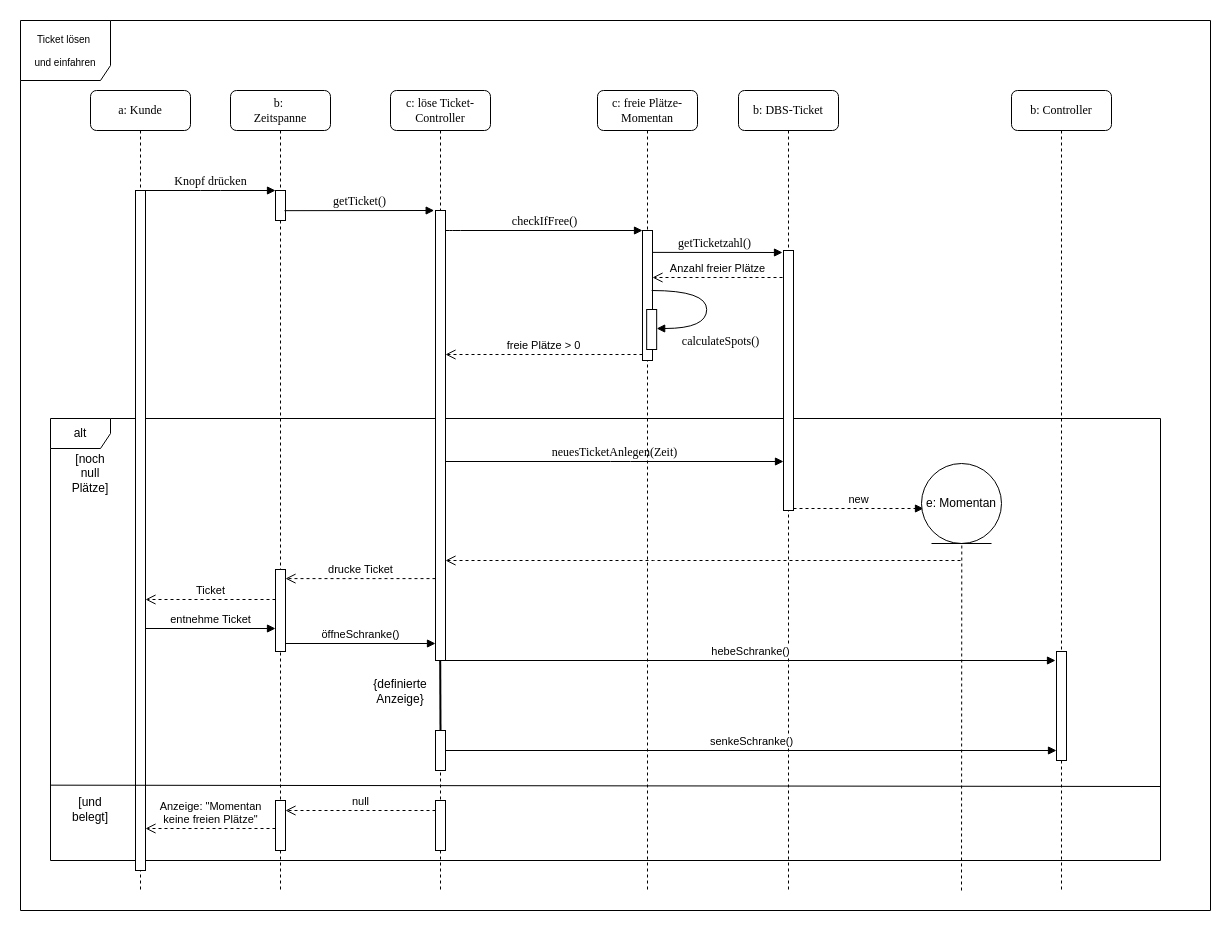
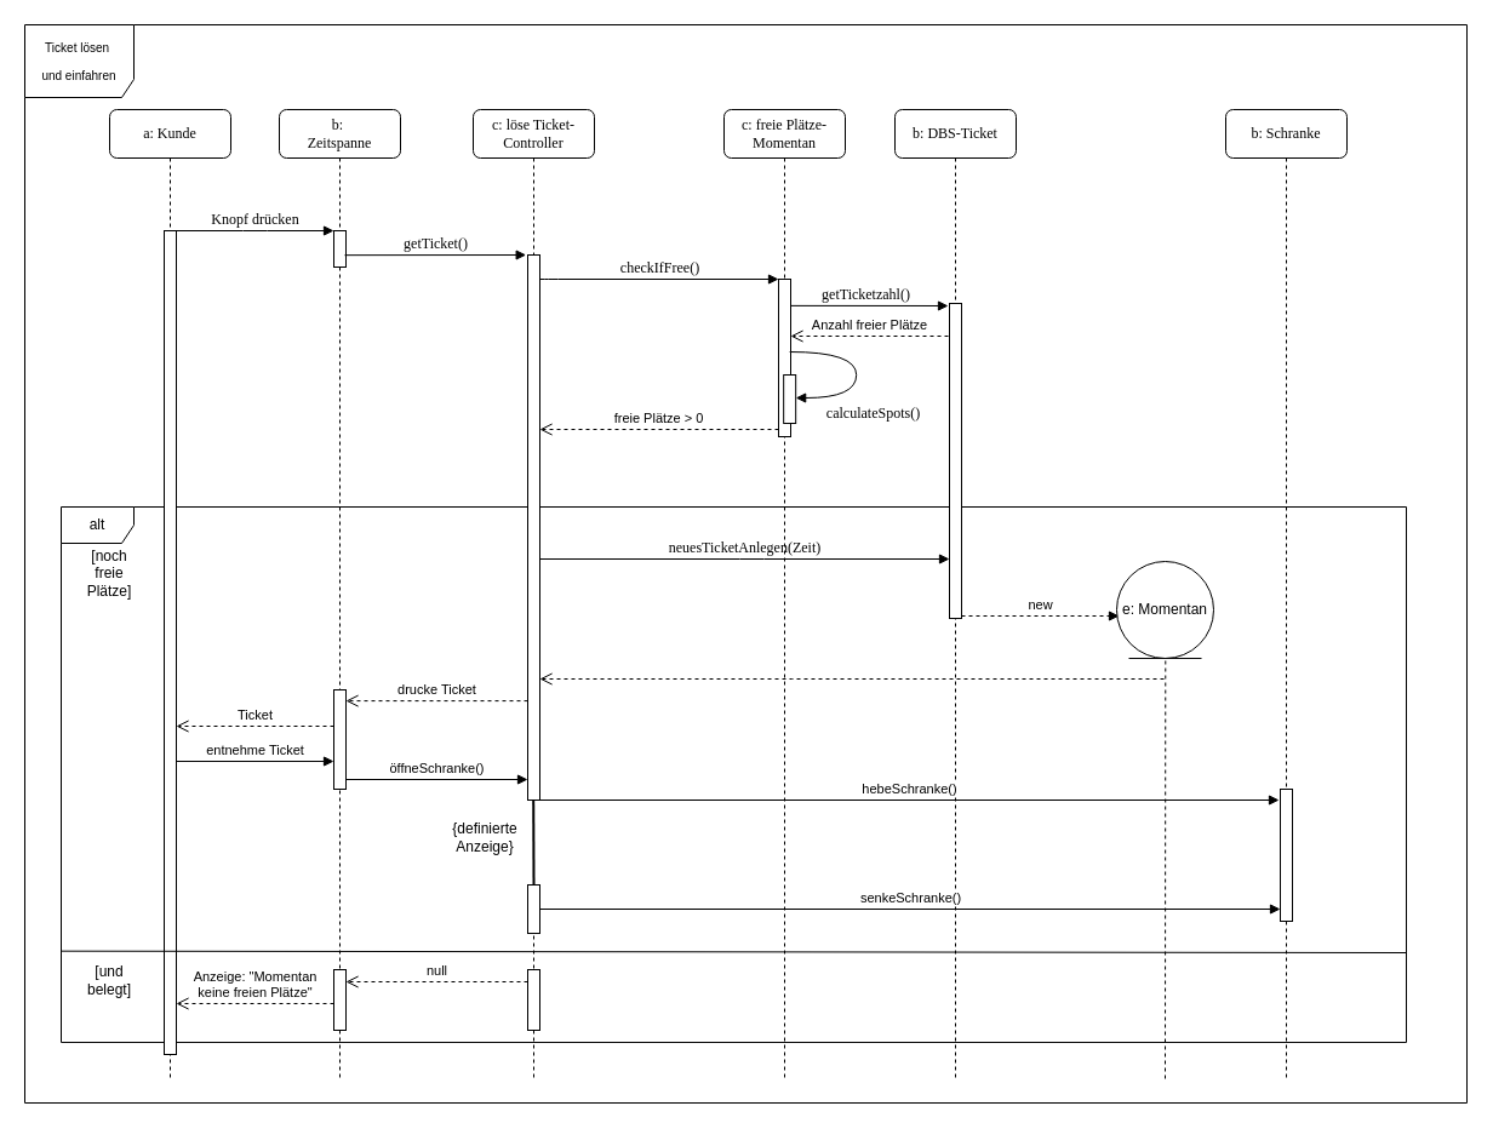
  <mxCell id="0" />
  <mxCell id="1" parent="0" />
  <mxCell id="2" value="&lt;p style=&quot;line-height: 130%&quot;&gt;Ticket lösen&amp;nbsp;&lt;/p&gt;&lt;p style=&quot;line-height: 130%&quot;&gt;und einfahren&lt;/p&gt;" style="shape=umlFrame;whiteSpace=wrap;html=1;fontSize=10;gradientColor=none;comic=0;width=90;height=60;" parent="1" vertex="1"><mxGeometry x="20" y="20" width="1190" height="890" as="geometry" /></mxCell>
  <mxCell id="3" value="alt" style="shape=umlFrame;whiteSpace=wrap;html=1;" parent="1" vertex="1"><mxGeometry x="50" y="418" width="1110" height="442" as="geometry" /></mxCell>
  <mxCell id="4" value="getTicketzahl()" style="html=1;verticalAlign=bottom;endArrow=block;labelBackgroundColor=none;fontFamily=Verdana;fontSize=12;edgeStyle=elbowEdgeStyle;elbow=vertical;" parent="1" edge="1"><mxGeometry relative="1" as="geometry"><mxPoint x="646.324" y="251.882" as="sourcePoint" /><mxPoint x="782" y="251.882" as="targetPoint" /></mxGeometry></mxCell>
  <mxCell id="5" value="b:&amp;nbsp;&lt;br&gt;Zeitspanne&lt;br&gt;" style="shape=umlLifeline;perimeter=lifelinePerimeter;whiteSpace=wrap;html=1;container=1;collapsible=0;recursiveResize=0;outlineConnect=0;rounded=1;shadow=0;comic=0;labelBackgroundColor=none;strokeColor=#000000;strokeWidth=1;fillColor=#FFFFFF;fontFamily=Verdana;fontSize=12;fontColor=#000000;align=center;" parent="1" vertex="1"><mxGeometry x="230" y="90" width="100" height="800" as="geometry" /></mxCell>
  <mxCell id="6" value="" style="html=1;points=[];perimeter=orthogonalPerimeter;rounded=0;shadow=0;comic=0;labelBackgroundColor=none;strokeColor=#000000;strokeWidth=1;fillColor=#FFFFFF;fontFamily=Verdana;fontSize=12;fontColor=#000000;align=center;" parent="5" vertex="1"><mxGeometry x="45" y="100" width="10" height="30" as="geometry" /></mxCell>
  <mxCell id="7" value="" style="html=1;points=[];perimeter=orthogonalPerimeter;rounded=0;shadow=0;comic=0;labelBackgroundColor=none;strokeColor=#000000;strokeWidth=1;fillColor=#FFFFFF;fontFamily=Verdana;fontSize=12;fontColor=#000000;align=center;" parent="5" vertex="1"><mxGeometry x="45" y="479" width="10" height="82" as="geometry" /></mxCell>
  <mxCell id="8" value="" style="html=1;points=[];perimeter=orthogonalPerimeter;rounded=0;shadow=0;comic=0;labelBackgroundColor=none;strokeColor=#000000;strokeWidth=1;fillColor=#FFFFFF;fontFamily=Verdana;fontSize=12;fontColor=#000000;align=center;" parent="5" vertex="1"><mxGeometry x="45" y="710" width="10" height="50" as="geometry" /></mxCell>
  <mxCell id="9" value="c: löse Ticket-Controller&lt;br&gt;" style="shape=umlLifeline;perimeter=lifelinePerimeter;whiteSpace=wrap;html=1;container=1;collapsible=0;recursiveResize=0;outlineConnect=0;rounded=1;shadow=0;comic=0;labelBackgroundColor=none;strokeColor=#000000;strokeWidth=1;fillColor=#FFFFFF;fontFamily=Verdana;fontSize=12;fontColor=#000000;align=center;" parent="1" vertex="1"><mxGeometry x="390" y="90" width="100" height="800" as="geometry" /></mxCell>
  <mxCell id="10" value="" style="html=1;points=[];perimeter=orthogonalPerimeter;rounded=0;shadow=0;comic=0;labelBackgroundColor=none;strokeColor=#000000;strokeWidth=1;fillColor=#FFFFFF;fontFamily=Verdana;fontSize=12;fontColor=#000000;align=center;" parent="9" vertex="1"><mxGeometry x="45" y="120" width="10" height="450" as="geometry" /></mxCell>
  <mxCell id="11" value="" style="html=1;points=[];perimeter=orthogonalPerimeter;rounded=0;shadow=0;comic=0;labelBackgroundColor=none;strokeColor=#000000;strokeWidth=1;fillColor=#FFFFFF;fontFamily=Verdana;fontSize=12;fontColor=#000000;align=center;" parent="9" vertex="1"><mxGeometry x="45" y="710" width="10" height="50" as="geometry" /></mxCell>
  <mxCell id="12" value="" style="html=1;points=[];perimeter=orthogonalPerimeter;rounded=0;shadow=0;comic=0;labelBackgroundColor=none;strokeColor=#000000;strokeWidth=1;fillColor=#FFFFFF;fontFamily=Verdana;fontSize=12;fontColor=#000000;align=center;" parent="9" vertex="1"><mxGeometry x="45" y="640" width="10" height="40" as="geometry" /></mxCell>
  <mxCell id="13" value="c: freie Plätze-Momentan&lt;br&gt;" style="shape=umlLifeline;perimeter=lifelinePerimeter;whiteSpace=wrap;html=1;container=1;collapsible=0;recursiveResize=0;outlineConnect=0;rounded=1;shadow=0;comic=0;labelBackgroundColor=none;strokeColor=#000000;strokeWidth=1;fillColor=#FFFFFF;fontFamily=Verdana;fontSize=12;fontColor=#000000;align=center;" parent="1" vertex="1"><mxGeometry x="597" y="90" width="100" height="800" as="geometry" /></mxCell>
  <mxCell id="14" value="b: DBS-Ticket&lt;br&gt;" style="shape=umlLifeline;perimeter=lifelinePerimeter;whiteSpace=wrap;html=1;container=1;collapsible=0;recursiveResize=0;outlineConnect=0;rounded=1;shadow=0;comic=0;labelBackgroundColor=none;strokeColor=#000000;strokeWidth=1;fillColor=#FFFFFF;fontFamily=Verdana;fontSize=12;fontColor=#000000;align=center;" parent="1" vertex="1"><mxGeometry x="738" y="90" width="100" height="800" as="geometry" /></mxCell>
  <mxCell id="15" value="" style="html=1;points=[];perimeter=orthogonalPerimeter;" parent="14" vertex="1"><mxGeometry x="45" y="160" width="10" height="260" as="geometry" /></mxCell>
- <mxCell id="16" value="b: Controller&lt;br&gt;" style="shape=umlLifeline;perimeter=lifelinePerimeter;whiteSpace=wrap;html=1;container=1;collapsible=0;recursiveResize=0;outlineConnect=0;rounded=1;shadow=0;comic=0;labelBackgroundColor=none;strokeColor=#000000;strokeWidth=1;fillColor=#FFFFFF;fontFamily=Verdana;fontSize=12;fontColor=#000000;align=center;" parent="1" vertex="1"><mxGeometry x="1011" y="90" width="100" height="800" as="geometry" /></mxCell>
+ <mxCell id="16" value="b: Schranke&lt;br&gt;" style="shape=umlLifeline;perimeter=lifelinePerimeter;whiteSpace=wrap;html=1;container=1;collapsible=0;recursiveResize=0;outlineConnect=0;rounded=1;shadow=0;comic=0;labelBackgroundColor=none;strokeColor=#000000;strokeWidth=1;fillColor=#FFFFFF;fontFamily=Verdana;fontSize=12;fontColor=#000000;align=center;" parent="1" vertex="1"><mxGeometry x="1011" y="90" width="100" height="800" as="geometry" /></mxCell>
  <mxCell id="17" value="" style="html=1;points=[];perimeter=orthogonalPerimeter;" parent="16" vertex="1"><mxGeometry x="45" y="561" width="10" height="109" as="geometry" /></mxCell>
  <mxCell id="18" value="a: Kunde" style="shape=umlLifeline;perimeter=lifelinePerimeter;whiteSpace=wrap;html=1;container=1;collapsible=0;recursiveResize=0;outlineConnect=0;rounded=1;shadow=0;comic=0;labelBackgroundColor=none;strokeColor=#000000;strokeWidth=1;fillColor=#FFFFFF;fontFamily=Verdana;fontSize=12;fontColor=#000000;align=center;" parent="1" vertex="1"><mxGeometry x="90" y="90" width="100" height="800" as="geometry" /></mxCell>
  <mxCell id="19" value="" style="html=1;points=[];perimeter=orthogonalPerimeter;rounded=0;shadow=0;comic=0;labelBackgroundColor=none;strokeColor=#000000;strokeWidth=1;fillColor=#FFFFFF;fontFamily=Verdana;fontSize=12;fontColor=#000000;align=center;" parent="18" vertex="1"><mxGeometry x="45" y="100" width="10" height="680" as="geometry" /></mxCell>
  <mxCell id="20" value="" style="html=1;points=[];perimeter=orthogonalPerimeter;rounded=0;shadow=0;comic=0;labelBackgroundColor=none;strokeColor=#000000;strokeWidth=1;fillColor=#FFFFFF;fontFamily=Verdana;fontSize=12;fontColor=#000000;align=center;" parent="1" vertex="1"><mxGeometry x="642" y="230" width="10" height="130" as="geometry" /></mxCell>
  <mxCell id="21" value="checkIfFree()" style="html=1;verticalAlign=bottom;endArrow=block;labelBackgroundColor=none;fontFamily=Verdana;fontSize=12;edgeStyle=elbowEdgeStyle;elbow=vertical;" parent="1" source="10" target="20" edge="1"><mxGeometry relative="1" as="geometry"><mxPoint x="500" y="230" as="sourcePoint" /><Array as="points"><mxPoint x="450" y="230" /></Array></mxGeometry></mxCell>
  <mxCell id="22" value="Knopf drücken" style="html=1;verticalAlign=bottom;endArrow=block;entryX=0;entryY=0;labelBackgroundColor=none;fontFamily=Verdana;fontSize=12;edgeStyle=elbowEdgeStyle;elbow=vertical;" parent="1" source="19" target="6" edge="1"><mxGeometry relative="1" as="geometry"><mxPoint x="210" y="200" as="sourcePoint" /></mxGeometry></mxCell>
  <mxCell id="23" value="getTicket()" style="html=1;verticalAlign=bottom;endArrow=block;entryX=0;entryY=0;labelBackgroundColor=none;fontFamily=Verdana;fontSize=12;edgeStyle=elbowEdgeStyle;elbow=vertical;" parent="1" edge="1"><mxGeometry relative="1" as="geometry"><mxPoint x="284" y="210.167" as="sourcePoint" /><mxPoint x="433.667" y="210.167" as="targetPoint" /></mxGeometry></mxCell>
  <mxCell id="24" value="" style="html=1;points=[];perimeter=orthogonalPerimeter;rounded=0;shadow=0;comic=0;labelBackgroundColor=none;strokeColor=#000000;strokeWidth=1;fillColor=#FFFFFF;fontFamily=Verdana;fontSize=12;fontColor=#000000;align=center;" parent="1" vertex="1"><mxGeometry x="646.167" y="309" width="10" height="40" as="geometry" /></mxCell>
  <mxCell id="25" value="calculateSpots()" style="html=1;verticalAlign=bottom;endArrow=block;labelBackgroundColor=none;fontFamily=Verdana;fontSize=12;elbow=vertical;edgeStyle=orthogonalEdgeStyle;curved=1;entryX=1;entryY=0.286;entryPerimeter=0;exitX=1.038;exitY=0.345;exitPerimeter=0;" parent="1" edge="1"><mxGeometry x="0.301" y="26" relative="1" as="geometry"><mxPoint x="651.167" y="290" as="sourcePoint" /><mxPoint x="656.167" y="328" as="targetPoint" /><Array as="points"><mxPoint x="706.167" y="290" /><mxPoint x="706.167" y="328" /></Array><mxPoint x="14" y="-4" as="offset" /></mxGeometry></mxCell>
  <mxCell id="26" value="freie Plätze &amp;gt; 0" style="html=1;verticalAlign=bottom;endArrow=open;dashed=1;endSize=8;" parent="1" edge="1"><mxGeometry relative="1" as="geometry"><mxPoint x="642" y="354" as="sourcePoint" /><mxPoint x="445" y="354" as="targetPoint" /></mxGeometry></mxCell>
  <mxCell id="27" value="new" style="html=1;verticalAlign=bottom;endArrow=block;dashed=1;" parent="1" edge="1"><mxGeometry width="80" relative="1" as="geometry"><mxPoint x="793" y="508" as="sourcePoint" /><mxPoint x="923" y="508" as="targetPoint" /></mxGeometry></mxCell>
  <mxCell id="28" value="" style="endArrow=none;html=1;exitX=0;exitY=0.424;exitDx=0;exitDy=0;exitPerimeter=0;" parent="1" edge="1"><mxGeometry width="50" height="50" relative="1" as="geometry"><mxPoint x="49.667" y="784.667" as="sourcePoint" /><mxPoint x="1160" y="786" as="targetPoint" /></mxGeometry></mxCell>
- <mxCell id="29" value="[noch null Plätze]" style="text;html=1;strokeColor=none;fillColor=none;align=center;verticalAlign=middle;whiteSpace=wrap;rounded=0;" parent="1" vertex="1"><mxGeometry x="70" y="463" width="40" height="20" as="geometry" /></mxCell>
+ <mxCell id="29" value="[noch freie Plätze]" style="text;html=1;strokeColor=none;fillColor=none;align=center;verticalAlign=middle;whiteSpace=wrap;rounded=0;" parent="1" vertex="1"><mxGeometry x="70" y="463" width="40" height="20" as="geometry" /></mxCell>
  <mxCell id="30" value="[und belegt]" style="text;html=1;strokeColor=none;fillColor=none;align=center;verticalAlign=middle;whiteSpace=wrap;rounded=0;" parent="1" vertex="1"><mxGeometry x="60" y="799" width="60" height="20" as="geometry" /></mxCell>
  <mxCell id="31" value="Anzahl freier Plätze" style="html=1;verticalAlign=bottom;endArrow=open;dashed=1;endSize=8;" parent="1" edge="1"><mxGeometry relative="1" as="geometry"><mxPoint x="782" y="277" as="sourcePoint" /><mxPoint x="652" y="277" as="targetPoint" /></mxGeometry></mxCell>
  <mxCell id="32" value="neuesTicketAnlegen(Zeit)" style="html=1;verticalAlign=bottom;endArrow=block;labelBackgroundColor=none;fontFamily=Verdana;fontSize=12;edgeStyle=elbowEdgeStyle;elbow=vertical;" parent="1" source="10" target="15" edge="1"><mxGeometry relative="1" as="geometry"><mxPoint x="455" y="240" as="sourcePoint" /><Array as="points"><mxPoint x="620" y="461" /></Array><mxPoint x="652" y="240" as="targetPoint" /></mxGeometry></mxCell>
  <mxCell id="33" value="e: Momentan" style="ellipse;shape=umlEntity;whiteSpace=wrap;html=1;" parent="1" vertex="1"><mxGeometry x="921" y="463" width="80" height="80" as="geometry" /></mxCell>
  <mxCell id="34" value="" style="endArrow=none;dashed=1;html=1;" parent="1" edge="1"><mxGeometry width="50" height="50" relative="1" as="geometry"><mxPoint x="961" y="890" as="sourcePoint" /><mxPoint x="961.286" y="542.999" as="targetPoint" /></mxGeometry></mxCell>
  <mxCell id="35" value="" style="html=1;verticalAlign=bottom;endArrow=open;dashed=1;endSize=8;" parent="1" edge="1"><mxGeometry relative="1" as="geometry"><mxPoint x="960" y="560" as="sourcePoint" /><mxPoint x="445" y="560" as="targetPoint" /><Array as="points"><mxPoint x="643" y="560" /></Array></mxGeometry></mxCell>
  <mxCell id="36" value="drucke Ticket" style="html=1;verticalAlign=bottom;endArrow=open;dashed=1;endSize=8;" parent="1" target="7" edge="1"><mxGeometry relative="1" as="geometry"><mxPoint x="435" y="578.095" as="sourcePoint" /><mxPoint x="282.143" y="578.095" as="targetPoint" /></mxGeometry></mxCell>
  <mxCell id="37" value="Ticket" style="html=1;verticalAlign=bottom;endArrow=open;dashed=1;endSize=8;" parent="1" edge="1"><mxGeometry relative="1" as="geometry"><mxPoint x="275" y="599" as="sourcePoint" /><mxPoint x="145" y="599" as="targetPoint" /></mxGeometry></mxCell>
  <mxCell id="38" value="entnehme Ticket" style="html=1;verticalAlign=bottom;endArrow=block;" parent="1" edge="1"><mxGeometry width="80" relative="1" as="geometry"><mxPoint x="145" y="628" as="sourcePoint" /><mxPoint x="275" y="628" as="targetPoint" /></mxGeometry></mxCell>
  <mxCell id="39" value="öffneSchranke()" style="html=1;verticalAlign=bottom;endArrow=block;" parent="1" edge="1"><mxGeometry width="80" relative="1" as="geometry"><mxPoint x="285" y="643" as="sourcePoint" /><mxPoint x="435" y="643" as="targetPoint" /></mxGeometry></mxCell>
  <mxCell id="40" value="null" style="html=1;verticalAlign=bottom;endArrow=open;dashed=1;endSize=8;" parent="1" edge="1"><mxGeometry relative="1" as="geometry"><mxPoint x="435" y="810" as="sourcePoint" /><mxPoint x="285" y="810" as="targetPoint" /></mxGeometry></mxCell>
  <mxCell id="41" value="Anzeige: &quot;Momentan&lt;br&gt;keine freien Plätze&quot;&lt;br&gt;" style="html=1;verticalAlign=bottom;endArrow=open;dashed=1;endSize=8;" parent="1" edge="1"><mxGeometry relative="1" as="geometry"><mxPoint x="275" y="828" as="sourcePoint" /><mxPoint x="145" y="828" as="targetPoint" /></mxGeometry></mxCell>
  <mxCell id="42" value="hebeSchranke()" style="html=1;verticalAlign=bottom;endArrow=block;" parent="1" edge="1"><mxGeometry width="80" relative="1" as="geometry"><mxPoint x="445" y="660" as="sourcePoint" /><mxPoint x="1055" y="660" as="targetPoint" /></mxGeometry></mxCell>
  <mxCell id="43" value="" style="endArrow=none;html=1;entryX=0.497;entryY=0.712;entryDx=0;entryDy=0;entryPerimeter=0;strokeWidth=2;" parent="1" target="9" edge="1"><mxGeometry width="50" height="50" relative="1" as="geometry"><mxPoint x="440" y="730" as="sourcePoint" /><mxPoint x="520" y="706" as="targetPoint" /></mxGeometry></mxCell>
  <mxCell id="44" value="{definierte&lt;br&gt;Anzeige}&lt;br&gt;" style="text;html=1;strokeColor=none;fillColor=none;align=center;verticalAlign=middle;whiteSpace=wrap;rounded=0;" parent="1" vertex="1"><mxGeometry x="380" y="681" width="40" height="20" as="geometry" /></mxCell>
  <mxCell id="45" value="senkeSchranke()" style="html=1;verticalAlign=bottom;endArrow=block;" parent="1" source="12" target="17" edge="1"><mxGeometry width="80" relative="1" as="geometry"><mxPoint x="455" y="670" as="sourcePoint" /><mxPoint x="1065" y="670" as="targetPoint" /></mxGeometry></mxCell>
